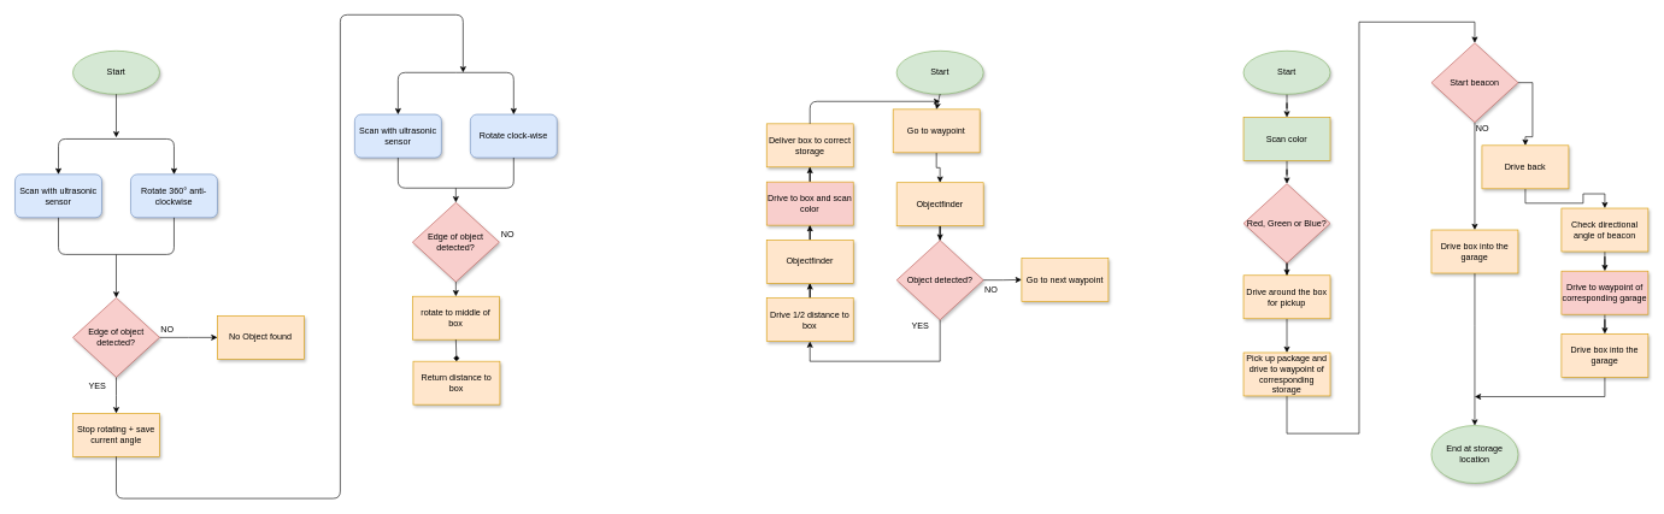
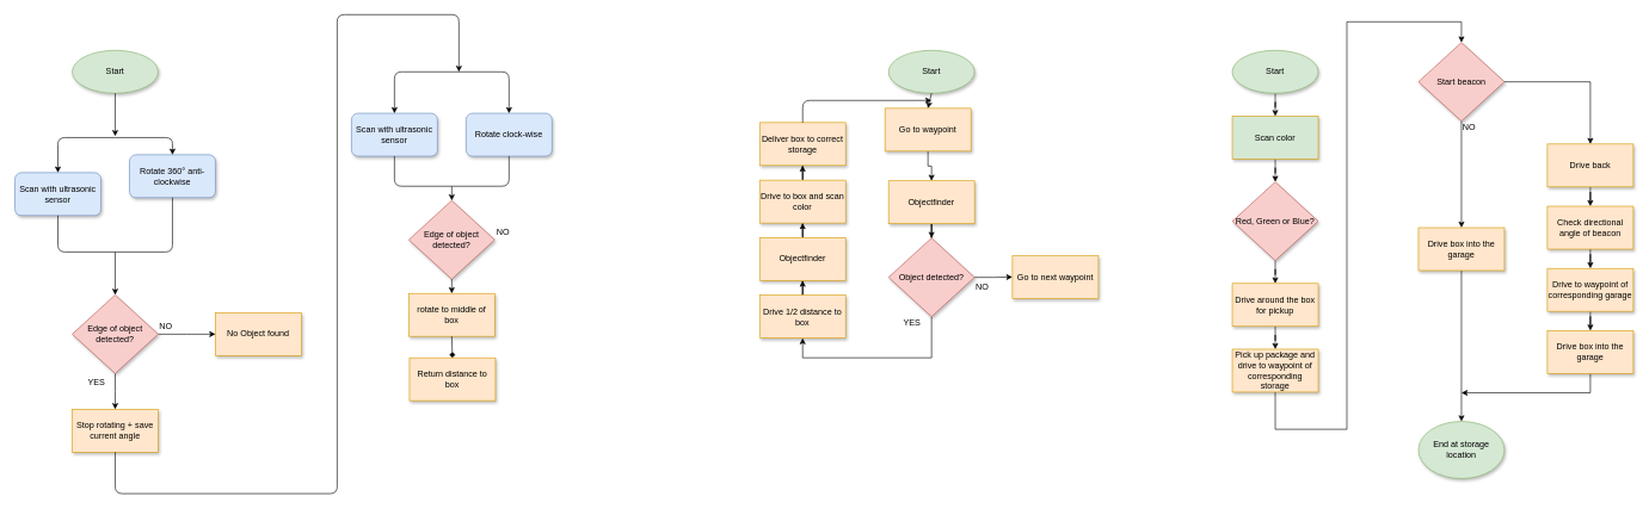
  <mxCell id="0" />
  <mxCell id="1" parent="0" />
  <mxCell id="2" value="Start" style="ellipse;whiteSpace=wrap;html=1;fillColor=#d5e8d4;strokeColor=#82b366;shadow=1;" parent="1" vertex="1"><mxGeometry x="100" y="70" width="120" height="60" as="geometry" /></mxCell>
  <mxCell id="3" value="" style="endArrow=classic;html=1;" parent="1" source="2" edge="1"><mxGeometry width="50" height="50" relative="1" as="geometry"><mxPoint x="100" y="240" as="sourcePoint" /><mxPoint x="160" y="190" as="targetPoint" /></mxGeometry></mxCell>
- <mxCell id="4" value="Rotate 360° anti-clockwise" style="rounded=1;whiteSpace=wrap;html=1;fillColor=#dae8fc;strokeColor=#6c8ebf;shadow=1;" vertex="1" parent="1"><mxGeometry x="180" y="241" width="120" height="60" as="geometry" /></mxCell>
+ <mxCell id="4" value="Rotate 360° anti-clockwise" style="rounded=1;whiteSpace=wrap;html=1;fillColor=#dae8fc;strokeColor=#6c8ebf;shadow=1;" vertex="1" parent="1"><mxGeometry x="180" y="216" width="120" height="60" as="geometry" /></mxCell>
  <mxCell id="5" value="Scan with ultrasonic sensor" style="rounded=1;whiteSpace=wrap;html=1;fillColor=#dae8fc;strokeColor=#6c8ebf;shadow=1;" vertex="1" parent="1"><mxGeometry x="20" y="241" width="120" height="60" as="geometry" /></mxCell>
  <mxCell id="6" value="" style="endArrow=classic;html=1;entryX=0.5;entryY=0;entryDx=0;entryDy=0;" edge="1" parent="1" target="4"><mxGeometry width="50" height="50" relative="1" as="geometry"><mxPoint x="160" y="192" as="sourcePoint" /><mxPoint x="230" y="232" as="targetPoint" /><Array as="points"><mxPoint x="240" y="192" /></Array></mxGeometry></mxCell>
  <mxCell id="7" value="" style="endArrow=classic;html=1;entryX=0.5;entryY=0;entryDx=0;entryDy=0;" edge="1" parent="1" target="5"><mxGeometry width="50" height="50" relative="1" as="geometry"><mxPoint x="160" y="192" as="sourcePoint" /><mxPoint x="60" y="192" as="targetPoint" /><Array as="points"><mxPoint x="80" y="192" /></Array></mxGeometry></mxCell>
  <mxCell id="8" value="" style="edgeStyle=orthogonalEdgeStyle;rounded=0;orthogonalLoop=1;jettySize=auto;html=1;" edge="1" parent="1" source="10"><mxGeometry relative="1" as="geometry"><mxPoint x="160" y="572" as="targetPoint" /></mxGeometry></mxCell>
  <mxCell id="9" value="" style="edgeStyle=orthogonalEdgeStyle;rounded=0;orthogonalLoop=1;jettySize=auto;html=1;" edge="1" parent="1" source="10"><mxGeometry relative="1" as="geometry"><mxPoint x="300" y="467" as="targetPoint" /></mxGeometry></mxCell>
  <mxCell id="10" value="Edge of object detected?" style="rhombus;whiteSpace=wrap;html=1;fillColor=#f8cecc;strokeColor=#b85450;shadow=1;" vertex="1" parent="1"><mxGeometry x="100" y="412" width="120" height="110" as="geometry" /></mxCell>
  <mxCell id="11" value="" style="endArrow=none;html=1;entryX=0.5;entryY=1;entryDx=0;entryDy=0;" edge="1" parent="1" target="4"><mxGeometry width="50" height="50" relative="1" as="geometry"><mxPoint x="160" y="352" as="sourcePoint" /><mxPoint x="300" y="352" as="targetPoint" /><Array as="points"><mxPoint x="240" y="352" /></Array></mxGeometry></mxCell>
  <mxCell id="12" value="" style="endArrow=none;html=1;exitX=0.5;exitY=1;exitDx=0;exitDy=0;" edge="1" parent="1" source="5"><mxGeometry width="50" height="50" relative="1" as="geometry"><mxPoint x="80" y="322" as="sourcePoint" /><mxPoint x="160" y="352" as="targetPoint" /><Array as="points"><mxPoint x="80" y="352" /></Array></mxGeometry></mxCell>
  <mxCell id="13" value="" style="endArrow=classic;html=1;entryX=0.5;entryY=0;entryDx=0;entryDy=0;" edge="1" parent="1" target="10"><mxGeometry width="50" height="50" relative="1" as="geometry"><mxPoint x="160" y="352" as="sourcePoint" /><mxPoint x="265" y="372" as="targetPoint" /></mxGeometry></mxCell>
  <mxCell id="14" value="YES" style="text;html=1;resizable=0;points=[];autosize=1;align=left;verticalAlign=top;spacingTop=-4;" vertex="1" parent="1"><mxGeometry x="120" y="524" width="40" height="20" as="geometry" /></mxCell>
  <mxCell id="15" value="No Object found" style="rounded=0;whiteSpace=wrap;html=1;fillColor=#ffe6cc;strokeColor=#d79b00;shadow=1;" vertex="1" parent="1"><mxGeometry x="300" y="437" width="120" height="60" as="geometry" /></mxCell>
  <mxCell id="16" value="NO" style="text;html=1;resizable=0;points=[];autosize=1;align=left;verticalAlign=top;spacingTop=-4;" vertex="1" parent="1"><mxGeometry x="220" y="447" width="30" height="20" as="geometry" /></mxCell>
  <mxCell id="17" value="Rotate clock-wise" style="rounded=1;whiteSpace=wrap;html=1;fillColor=#dae8fc;strokeColor=#6c8ebf;shadow=1;" vertex="1" parent="1"><mxGeometry x="650" y="158" width="120" height="60" as="geometry" /></mxCell>
  <mxCell id="18" value="Scan with ultrasonic sensor" style="rounded=1;whiteSpace=wrap;html=1;fillColor=#dae8fc;strokeColor=#6c8ebf;shadow=1;" vertex="1" parent="1"><mxGeometry x="490" y="158" width="120" height="60" as="geometry" /></mxCell>
  <mxCell id="19" value="" style="endArrow=classic;html=1;entryX=0.5;entryY=0;entryDx=0;entryDy=0;" edge="1" parent="1" target="17"><mxGeometry width="50" height="50" relative="1" as="geometry"><mxPoint x="630" y="100" as="sourcePoint" /><mxPoint x="700" y="140" as="targetPoint" /><Array as="points"><mxPoint x="710" y="100" /></Array></mxGeometry></mxCell>
  <mxCell id="20" value="" style="endArrow=classic;html=1;entryX=0.5;entryY=0;entryDx=0;entryDy=0;" edge="1" parent="1" target="18"><mxGeometry width="50" height="50" relative="1" as="geometry"><mxPoint x="630" y="100" as="sourcePoint" /><mxPoint x="530" y="100" as="targetPoint" /><Array as="points"><mxPoint x="550" y="100" /></Array></mxGeometry></mxCell>
  <mxCell id="21" value="" style="endArrow=none;html=1;entryX=0.5;entryY=1;entryDx=0;entryDy=0;" edge="1" parent="1" target="17"><mxGeometry width="50" height="50" relative="1" as="geometry"><mxPoint x="630" y="260" as="sourcePoint" /><mxPoint x="770" y="260" as="targetPoint" /><Array as="points"><mxPoint x="710" y="260" /></Array></mxGeometry></mxCell>
  <mxCell id="22" value="" style="endArrow=none;html=1;exitX=0.5;exitY=1;exitDx=0;exitDy=0;" edge="1" parent="1" source="18"><mxGeometry width="50" height="50" relative="1" as="geometry"><mxPoint x="550" y="230" as="sourcePoint" /><mxPoint x="630" y="260" as="targetPoint" /><Array as="points"><mxPoint x="550" y="260" /></Array></mxGeometry></mxCell>
  <mxCell id="23" value="Stop rotating + save current angle" style="rounded=0;whiteSpace=wrap;html=1;fillColor=#ffe6cc;strokeColor=#d79b00;shadow=1;glass=0;comic=0;" vertex="1" parent="1"><mxGeometry x="100" y="572" width="120" height="60" as="geometry" /></mxCell>
  <mxCell id="24" value="Edge of object detected?" style="rhombus;whiteSpace=wrap;html=1;fillColor=#f8cecc;strokeColor=#b85450;shadow=1;" vertex="1" parent="1"><mxGeometry x="570" y="280" width="120" height="110" as="geometry" /></mxCell>
  <mxCell id="25" value="" style="endArrow=classic;html=1;entryX=0.5;entryY=0;entryDx=0;entryDy=0;" edge="1" parent="1" target="24"><mxGeometry width="50" height="50" relative="1" as="geometry"><mxPoint x="630" y="260" as="sourcePoint" /><mxPoint x="540" y="410" as="targetPoint" /></mxGeometry></mxCell>
  <mxCell id="26" value="NO" style="text;html=1;resizable=0;points=[];autosize=1;align=left;verticalAlign=top;spacingTop=-4;" vertex="1" parent="1"><mxGeometry x="691" y="315" width="30" height="20" as="geometry" /></mxCell>
  <mxCell id="27" value="rotate to middle of box" style="rounded=0;whiteSpace=wrap;html=1;fillColor=#ffe6cc;strokeColor=#d79b00;shadow=1;" vertex="1" parent="1"><mxGeometry x="570" y="410" width="120" height="60" as="geometry" /></mxCell>
  <mxCell id="28" value="" style="endArrow=classic;html=1;exitX=0.5;exitY=1;exitDx=0;exitDy=0;entryX=0.5;entryY=0;entryDx=0;entryDy=0;" edge="1" parent="1" source="24" target="27"><mxGeometry width="50" height="50" relative="1" as="geometry"><mxPoint x="490" y="540" as="sourcePoint" /><mxPoint x="540" y="490" as="targetPoint" /></mxGeometry></mxCell>
  <mxCell id="29" value="Return distance to box" style="rounded=0;whiteSpace=wrap;html=1;fillColor=#ffe6cc;shadow=1;strokeColor=#d79b00;" vertex="1" parent="1"><mxGeometry x="571" y="500" width="120" height="60" as="geometry" /></mxCell>
  <mxCell id="30" value="" style="endArrow=diamond;html=1;exitX=0.5;exitY=1;exitDx=0;exitDy=0;entryX=0.5;entryY=0;entryDx=0;entryDy=0;" edge="1" parent="1" source="27" target="29"><mxGeometry width="50" height="50" relative="1" as="geometry"><mxPoint x="740" y="520" as="sourcePoint" /><mxPoint x="790" y="470" as="targetPoint" /></mxGeometry></mxCell>
  <mxCell id="31" value="Start" style="ellipse;whiteSpace=wrap;html=1;fillColor=#d5e8d4;strokeColor=#82b366;shadow=1;" vertex="1" parent="1"><mxGeometry x="1240" y="70" width="120" height="60" as="geometry" /></mxCell>
  <mxCell id="32" value="" style="edgeStyle=orthogonalEdgeStyle;rounded=0;orthogonalLoop=1;jettySize=auto;html=1;" edge="1" parent="1" source="33" target="36"><mxGeometry relative="1" as="geometry" /></mxCell>
  <mxCell id="33" value="Go to waypoint" style="rounded=0;whiteSpace=wrap;html=1;fillColor=#ffe6cc;strokeColor=#d79b00;shadow=1;" vertex="1" parent="1"><mxGeometry x="1235" y="151" width="120" height="60" as="geometry" /></mxCell>
  <mxCell id="34" value="" style="endArrow=classic;html=1;exitX=0.5;exitY=1;exitDx=0;exitDy=0;entryX=0.5;entryY=0;entryDx=0;entryDy=0;" edge="1" parent="1" target="33"><mxGeometry width="50" height="50" relative="1" as="geometry"><mxPoint x="1300" y="129.667" as="sourcePoint" /><mxPoint x="1203" y="179.5" as="targetPoint" /></mxGeometry></mxCell>
  <mxCell id="35" value="" style="edgeStyle=orthogonalEdgeStyle;rounded=0;orthogonalLoop=1;jettySize=auto;html=1;" edge="1" parent="1" source="36" target="39"><mxGeometry relative="1" as="geometry" /></mxCell>
  <mxCell id="36" value="Objectfinder" style="rounded=0;whiteSpace=wrap;html=1;fillColor=#ffe6cc;strokeColor=#d79b00;shadow=1;" vertex="1" parent="1"><mxGeometry x="1240" y="252.5" width="120" height="60" as="geometry" /></mxCell>
  <mxCell id="37" value="" style="edgeStyle=orthogonalEdgeStyle;rounded=0;orthogonalLoop=1;jettySize=auto;html=1;" edge="1" parent="1" source="39" target="41"><mxGeometry relative="1" as="geometry"><Array as="points"><mxPoint x="1300" y="500" /><mxPoint x="1120" y="500" /></Array></mxGeometry></mxCell>
  <mxCell id="38" style="edgeStyle=orthogonalEdgeStyle;rounded=0;orthogonalLoop=1;jettySize=auto;html=1;exitX=1;exitY=0.5;exitDx=0;exitDy=0;entryX=0;entryY=0.5;entryDx=0;entryDy=0;" edge="1" parent="1" source="39"><mxGeometry relative="1" as="geometry"><mxPoint x="1413" y="386.971" as="targetPoint" /><Array as="points"><mxPoint x="1387" y="386.5" /></Array></mxGeometry></mxCell>
  <mxCell id="39" value="Object detected?" style="rhombus;whiteSpace=wrap;html=1;fillColor=#f8cecc;strokeColor=#b85450;shadow=1;" vertex="1" parent="1"><mxGeometry x="1240" y="332.5" width="120" height="110" as="geometry" /></mxCell>
  <mxCell id="40" value="" style="edgeStyle=orthogonalEdgeStyle;rounded=0;orthogonalLoop=1;jettySize=auto;html=1;" edge="1" parent="1" source="41" target="43"><mxGeometry relative="1" as="geometry" /></mxCell>
  <mxCell id="41" value="Drive 1/2 distance to box" style="rounded=0;whiteSpace=wrap;html=1;fillColor=#ffe6cc;shadow=1;strokeColor=#d79b00;" vertex="1" parent="1"><mxGeometry x="1060" y="412.5" width="120" height="60" as="geometry" /></mxCell>
  <mxCell id="42" value="" style="edgeStyle=orthogonalEdgeStyle;rounded=0;orthogonalLoop=1;jettySize=auto;html=1;" edge="1" parent="1" source="43" target="45"><mxGeometry relative="1" as="geometry" /></mxCell>
  <mxCell id="43" value="Objectfinder" style="rounded=0;whiteSpace=wrap;html=1;fillColor=#ffe6cc;shadow=1;strokeColor=#d79b00;" vertex="1" parent="1"><mxGeometry x="1060" y="332" width="120" height="60" as="geometry" /></mxCell>
  <mxCell id="44" value="" style="edgeStyle=orthogonalEdgeStyle;rounded=0;orthogonalLoop=1;jettySize=auto;html=1;" edge="1" parent="1" source="45" target="48"><mxGeometry relative="1" as="geometry" /></mxCell>
- <mxCell id="45" value="Drive to box and scan color" style="rounded=0;whiteSpace=wrap;html=1;fillColor=#f8cecc;shadow=1;strokeColor=#d79b00;" vertex="1" parent="1"><mxGeometry x="1060" y="251.5" width="120" height="60" as="geometry" /></mxCell>
+ <mxCell id="45" value="Drive to box and scan color" style="rounded=0;whiteSpace=wrap;html=1;fillColor=#ffe6cc;shadow=1;strokeColor=#d79b00;" vertex="1" parent="1"><mxGeometry x="1060" y="251.5" width="120" height="60" as="geometry" /></mxCell>
  <mxCell id="46" value="YES" style="text;html=1;resizable=0;points=[];autosize=1;align=left;verticalAlign=top;spacingTop=-4;" vertex="1" parent="1"><mxGeometry x="1259" y="442" width="40" height="20" as="geometry" /></mxCell>
  <mxCell id="47" value="NO" style="text;html=1;resizable=0;points=[];autosize=1;align=left;verticalAlign=top;spacingTop=-4;" vertex="1" parent="1"><mxGeometry x="1360" y="391.5" width="30" height="20" as="geometry" /></mxCell>
  <mxCell id="48" value="Deliver box to correct storage" style="rounded=0;whiteSpace=wrap;html=1;fillColor=#ffe6cc;strokeColor=#d79b00;shadow=1;" vertex="1" parent="1"><mxGeometry x="1060" y="171" width="120" height="60" as="geometry" /></mxCell>
  <mxCell id="49" value="" style="edgeStyle=orthogonalEdgeStyle;rounded=0;orthogonalLoop=1;jettySize=auto;html=1;" edge="1" parent="1" source="50" target="52"><mxGeometry relative="1" as="geometry" /></mxCell>
  <mxCell id="50" value="Start" style="ellipse;whiteSpace=wrap;html=1;fillColor=#d5e8d4;strokeColor=#82b366;shadow=1;" vertex="1" parent="1"><mxGeometry x="1720" y="70" width="120" height="60" as="geometry" /></mxCell>
  <mxCell id="51" value="" style="edgeStyle=orthogonalEdgeStyle;rounded=0;orthogonalLoop=1;jettySize=auto;html=1;" edge="1" parent="1" source="52" target="54"><mxGeometry relative="1" as="geometry" /></mxCell>
  <mxCell id="52" value="Scan color" style="rounded=0;whiteSpace=wrap;html=1;fillColor=#d5e8d4;strokeColor=#d79b00;shadow=1;" vertex="1" parent="1"><mxGeometry x="1720" y="162" width="120" height="60" as="geometry" /></mxCell>
  <mxCell id="53" value="" style="edgeStyle=orthogonalEdgeStyle;rounded=0;orthogonalLoop=1;jettySize=auto;html=1;" edge="1" parent="1" source="54" target="56"><mxGeometry relative="1" as="geometry" /></mxCell>
  <mxCell id="54" value="Red, Green or Blue?" style="rhombus;whiteSpace=wrap;html=1;fillColor=#f8cecc;strokeColor=#b85450;shadow=1;" vertex="1" parent="1"><mxGeometry x="1720" y="254" width="120" height="110" as="geometry" /></mxCell>
  <mxCell id="55" value="" style="edgeStyle=orthogonalEdgeStyle;rounded=0;orthogonalLoop=1;jettySize=auto;html=1;" edge="1" parent="1" source="56" target="58"><mxGeometry relative="1" as="geometry" /></mxCell>
- <mxCell id="56" value="Drive around the box for pickup" style="rounded=0;whiteSpace=wrap;html=1;fillColor=#ffe6cc;strokeColor=#d79b00;shadow=1;" vertex="1" parent="1"><mxGeometry x="1720" y="381" width="120" height="60" as="geometry" /></mxCell>
+ <mxCell id="56" value="Drive around the box for pickup" style="rounded=0;whiteSpace=wrap;html=1;fillColor=#ffe6cc;strokeColor=#d79b00;shadow=1;" vertex="1" parent="1"><mxGeometry x="1720" y="396" width="120" height="60" as="geometry" /></mxCell>
  <mxCell id="57" value="" style="edgeStyle=orthogonalEdgeStyle;rounded=0;orthogonalLoop=1;jettySize=auto;html=1;" edge="1" parent="1" source="58" target="61"><mxGeometry relative="1" as="geometry"><Array as="points"><mxPoint x="1780" y="600" /><mxPoint x="1880" y="600" /><mxPoint x="1880" y="30" /><mxPoint x="2040" y="30" /></Array></mxGeometry></mxCell>
  <mxCell id="58" value="Pick up package and drive to waypoint of corresponding storage" style="rounded=0;whiteSpace=wrap;html=1;shadow=1;fillColor=#ffe6cc;strokeColor=#d79b00;" vertex="1" parent="1"><mxGeometry x="1720" y="488" width="120" height="60" as="geometry" /></mxCell>
  <mxCell id="59" value="" style="edgeStyle=orthogonalEdgeStyle;rounded=0;orthogonalLoop=1;jettySize=auto;html=1;" edge="1" parent="1" source="61" target="63"><mxGeometry relative="1" as="geometry" /></mxCell>
  <mxCell id="60" style="edgeStyle=orthogonalEdgeStyle;rounded=0;orthogonalLoop=1;jettySize=auto;html=1;exitX=1;exitY=0.5;exitDx=0;exitDy=0;entryX=0.5;entryY=0;entryDx=0;entryDy=0;" edge="1" parent="1" source="61" target="67"><mxGeometry relative="1" as="geometry" /></mxCell>
  <mxCell id="61" value="Start beacon" style="rhombus;whiteSpace=wrap;html=1;fillColor=#f8cecc;strokeColor=#b85450;shadow=1;" vertex="1" parent="1"><mxGeometry x="1980" y="59" width="120" height="110" as="geometry" /></mxCell>
  <mxCell id="62" value="" style="edgeStyle=orthogonalEdgeStyle;rounded=0;orthogonalLoop=1;jettySize=auto;html=1;" edge="1" parent="1" source="63" target="64"><mxGeometry relative="1" as="geometry"><Array as="points"><mxPoint x="2040" y="450" /><mxPoint x="2040" y="450" /></Array></mxGeometry></mxCell>
  <mxCell id="63" value="Drive box into the garage" style="rounded=0;whiteSpace=wrap;html=1;fillColor=#ffe6cc;shadow=1;strokeColor=#d79b00;" vertex="1" parent="1"><mxGeometry x="1980" y="318" width="120" height="60" as="geometry" /></mxCell>
  <mxCell id="64" value="End at storage location" style="ellipse;whiteSpace=wrap;html=1;fillColor=#d5e8d4;strokeColor=#82b366;shadow=1;" vertex="1" parent="1"><mxGeometry x="1980" y="589" width="120" height="80" as="geometry" /></mxCell>
  <mxCell id="65" value="NO" style="text;html=1;resizable=0;points=[];autosize=1;align=left;verticalAlign=top;spacingTop=-4;" vertex="1" parent="1"><mxGeometry x="2040" y="168" width="30" height="20" as="geometry" /></mxCell>
  <mxCell id="66" value="" style="edgeStyle=orthogonalEdgeStyle;rounded=0;orthogonalLoop=1;jettySize=auto;html=1;" edge="1" parent="1" source="67" target="69"><mxGeometry relative="1" as="geometry" /></mxCell>
- <mxCell id="67" value="Drive back" style="rounded=0;whiteSpace=wrap;html=1;fillColor=#ffe6cc;strokeColor=#d79b00;shadow=1;" vertex="1" parent="1"><mxGeometry x="2050" y="201" width="120" height="60" as="geometry" /></mxCell>
+ <mxCell id="67" value="Drive back" style="rounded=0;whiteSpace=wrap;html=1;fillColor=#ffe6cc;strokeColor=#d79b00;shadow=1;" vertex="1" parent="1"><mxGeometry x="2160" y="201" width="120" height="60" as="geometry" /></mxCell>
  <mxCell id="68" value="" style="edgeStyle=orthogonalEdgeStyle;rounded=0;orthogonalLoop=1;jettySize=auto;html=1;" edge="1" parent="1" source="69" target="71"><mxGeometry relative="1" as="geometry" /></mxCell>
  <mxCell id="69" value="Check directional angle of beacon" style="rounded=0;whiteSpace=wrap;html=1;fillColor=#ffe6cc;strokeColor=#d79b00;shadow=1;" vertex="1" parent="1"><mxGeometry x="2160" y="288" width="120" height="60" as="geometry" /></mxCell>
  <mxCell id="70" value="" style="edgeStyle=orthogonalEdgeStyle;rounded=0;orthogonalLoop=1;jettySize=auto;html=1;" edge="1" parent="1" source="71" target="73"><mxGeometry relative="1" as="geometry" /></mxCell>
- <mxCell id="71" value="Drive to waypoint of corresponding garage" style="rounded=0;whiteSpace=wrap;html=1;fillColor=#f8cecc;strokeColor=#d79b00;shadow=1;" vertex="1" parent="1"><mxGeometry x="2160" y="375" width="120" height="60" as="geometry" /></mxCell>
+ <mxCell id="71" value="Drive to waypoint of corresponding garage" style="rounded=0;whiteSpace=wrap;html=1;fillColor=#ffe6cc;strokeColor=#d79b00;shadow=1;" vertex="1" parent="1"><mxGeometry x="2160" y="375" width="120" height="60" as="geometry" /></mxCell>
  <mxCell id="72" style="edgeStyle=orthogonalEdgeStyle;rounded=0;orthogonalLoop=1;jettySize=auto;html=1;exitX=0.5;exitY=1;exitDx=0;exitDy=0;" edge="1" parent="1" source="73"><mxGeometry relative="1" as="geometry"><mxPoint x="2040" y="549" as="targetPoint" /><Array as="points"><mxPoint x="2220" y="549" /></Array></mxGeometry></mxCell>
  <mxCell id="73" value="Drive box into the garage" style="rounded=0;whiteSpace=wrap;html=1;fillColor=#ffe6cc;strokeColor=#d79b00;shadow=1;" vertex="1" parent="1"><mxGeometry x="2160" y="462" width="120" height="60" as="geometry" /></mxCell>
  <mxCell id="74" value="Go to next waypoint" style="rounded=0;whiteSpace=wrap;html=1;fillColor=#ffe6cc;strokeColor=#d79b00;shadow=1;" vertex="1" parent="1"><mxGeometry x="1413" y="357.5" width="120" height="60" as="geometry" /></mxCell>
  <mxCell id="75" value="" style="endArrow=classic;html=1;exitX=0.5;exitY=0;exitDx=0;exitDy=0;" edge="1" parent="1" source="48"><mxGeometry width="50" height="50" relative="1" as="geometry"><mxPoint x="1170" y="170" as="sourcePoint" /><mxPoint x="1300" y="140" as="targetPoint" /><Array as="points"><mxPoint x="1120" y="140" /></Array></mxGeometry></mxCell>
  <mxCell id="76" value="" style="endArrow=classic;html=1;exitX=0.5;exitY=1;exitDx=0;exitDy=0;" edge="1" parent="1" source="23"><mxGeometry width="50" height="50" relative="1" as="geometry"><mxPoint x="360" y="720" as="sourcePoint" /><mxPoint x="640" y="100" as="targetPoint" /><Array as="points"><mxPoint x="160" y="690" /><mxPoint x="470" y="690" /><mxPoint x="470" y="20" /><mxPoint x="640" y="20" /></Array></mxGeometry></mxCell>
